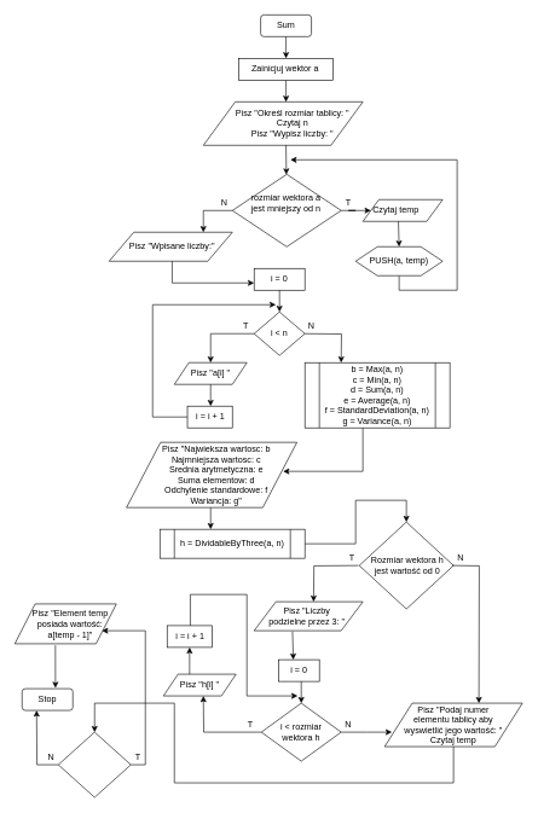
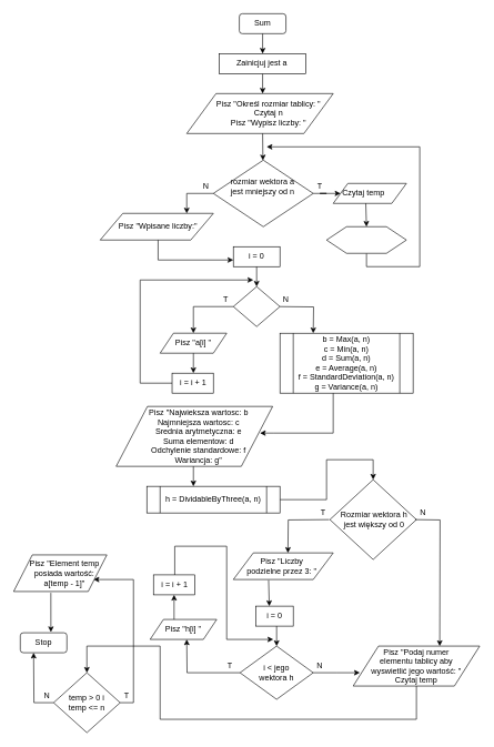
  <mxCell id="0" />
  <mxCell id="1" parent="0" />
  <mxCell id="2" value="" style="shape=parallelogram;perimeter=parallelogramPerimeter;whiteSpace=wrap;html=1;" parent="1" vertex="1"><mxGeometry x="280" y="140" width="220" height="60" as="geometry" /></mxCell>
  <mxCell id="3" value="" style="rounded=1;whiteSpace=wrap;html=1;" parent="1" vertex="1"><mxGeometry x="359" y="20" width="70" height="30" as="geometry" /></mxCell>
  <mxCell id="4" value="Sum" style="text;html=1;strokeColor=none;fillColor=none;align=center;verticalAlign=middle;whiteSpace=wrap;rounded=0;" parent="1" vertex="1"><mxGeometry x="374" y="25" width="40" height="20" as="geometry" /></mxCell>
  <mxCell id="5" value="" style="endArrow=classic;html=1;exitX=0.5;exitY=1;exitDx=0;exitDy=0;" parent="1" source="3" edge="1"><mxGeometry width="50" height="50" relative="1" as="geometry"><mxPoint x="360" y="350" as="sourcePoint" /><mxPoint x="394" y="80" as="targetPoint" /></mxGeometry></mxCell>
  <mxCell id="6" value="Pisz &quot;Określ rozmiar tablicy: &quot;&lt;br&gt;Czytaj n&lt;br&gt;Pisz &quot;Wypisz liczby: &quot;" style="text;html=1;strokeColor=none;fillColor=none;align=center;verticalAlign=middle;whiteSpace=wrap;rounded=0;" parent="1" vertex="1"><mxGeometry x="323" y="150" width="160" height="40" as="geometry" /></mxCell>
  <mxCell id="7" value="" style="edgeStyle=orthogonalEdgeStyle;rounded=0;orthogonalLoop=1;jettySize=auto;html=1;entryX=0;entryY=0.5;entryDx=0;entryDy=0;" parent="1" source="9" target="16" edge="1"><mxGeometry relative="1" as="geometry"><mxPoint x="510" y="280" as="targetPoint" /></mxGeometry></mxCell>
  <mxCell id="8" value="" style="edgeStyle=orthogonalEdgeStyle;rounded=0;orthogonalLoop=1;jettySize=auto;html=1;" parent="1" source="9" edge="1"><mxGeometry relative="1" as="geometry"><mxPoint x="280" y="320" as="targetPoint" /><Array as="points"><mxPoint x="280" y="290" /><mxPoint x="280" y="320" /></Array></mxGeometry></mxCell>
  <mxCell id="9" value="" style="rhombus;whiteSpace=wrap;html=1;" parent="1" vertex="1"><mxGeometry x="320" y="240" width="150" height="100" as="geometry" /></mxCell>
  <mxCell id="10" value="" style="endArrow=classic;html=1;exitX=0.5;exitY=1;exitDx=0;exitDy=0;" parent="1" source="12" edge="1"><mxGeometry width="50" height="50" relative="1" as="geometry"><mxPoint x="258.03" y="343" as="sourcePoint" /><mxPoint x="394" y="140" as="targetPoint" /></mxGeometry></mxCell>
  <mxCell id="11" value="rozmiar wektora a&lt;br&gt;jest mniejszy od n" style="text;html=1;strokeColor=none;fillColor=none;align=center;verticalAlign=middle;whiteSpace=wrap;rounded=0;" parent="1" vertex="1"><mxGeometry x="339" y="265" width="110" height="30" as="geometry" /></mxCell>
  <mxCell id="12" value="" style="rounded=0;whiteSpace=wrap;html=1;" parent="1" vertex="1"><mxGeometry x="329" y="80" width="130" height="30" as="geometry" /></mxCell>
- <mxCell id="13" value="Zainicjuj wektor a" style="text;html=1;strokeColor=none;fillColor=none;align=center;verticalAlign=middle;whiteSpace=wrap;rounded=0;" parent="1" vertex="1"><mxGeometry x="343" y="85" width="100" height="20" as="geometry" /></mxCell>
+ <mxCell id="13" value="Zainicjuj jest a" style="text;html=1;strokeColor=none;fillColor=none;align=center;verticalAlign=middle;whiteSpace=wrap;rounded=0;" parent="1" vertex="1"><mxGeometry x="343" y="85" width="100" height="20" as="geometry" /></mxCell>
  <mxCell id="14" value="" style="endArrow=classic;html=1;" parent="1" target="9" edge="1"><mxGeometry width="50" height="50" relative="1" as="geometry"><mxPoint x="394" y="200" as="sourcePoint" /><mxPoint x="410" y="300" as="targetPoint" /></mxGeometry></mxCell>
  <mxCell id="15" value="T" style="text;html=1;strokeColor=none;fillColor=none;align=center;verticalAlign=middle;whiteSpace=wrap;rounded=0;" parent="1" vertex="1"><mxGeometry x="460" y="270" width="40" height="20" as="geometry" /></mxCell>
  <mxCell id="16" value="" style="shape=parallelogram;perimeter=parallelogramPerimeter;whiteSpace=wrap;html=1;" parent="1" vertex="1"><mxGeometry x="500" y="275" width="110" height="30" as="geometry" /></mxCell>
  <mxCell id="17" value="Czytaj temp" style="text;html=1;strokeColor=none;fillColor=none;align=center;verticalAlign=middle;whiteSpace=wrap;rounded=0;" parent="1" vertex="1"><mxGeometry x="509.5" y="280" width="71" height="20" as="geometry" /></mxCell>
  <mxCell id="18" value="" style="edgeStyle=orthogonalEdgeStyle;rounded=0;orthogonalLoop=1;jettySize=auto;html=1;" parent="1" source="19" edge="1"><mxGeometry relative="1" as="geometry"><mxPoint x="400" y="220" as="targetPoint" /><Array as="points"><mxPoint x="550" y="400" /><mxPoint x="630" y="400" /><mxPoint x="630" y="220" /></Array></mxGeometry></mxCell>
  <mxCell id="19" value="" style="shape=hexagon;perimeter=hexagonPerimeter2;whiteSpace=wrap;html=1;" parent="1" vertex="1"><mxGeometry x="490" y="340" width="120" height="40" as="geometry" /></mxCell>
- <mxCell id="20" value="PUSH(a, temp)" style="text;html=1;strokeColor=none;fillColor=none;align=center;verticalAlign=middle;whiteSpace=wrap;rounded=0;" parent="1" vertex="1"><mxGeometry x="505" y="350" width="90" height="20" as="geometry" /></mxCell>
  <mxCell id="21" value="" style="endArrow=classic;html=1;exitX=0.445;exitY=1;exitDx=0;exitDy=0;exitPerimeter=0;entryX=0.5;entryY=0;entryDx=0;entryDy=0;" parent="1" source="16" target="19" edge="1"><mxGeometry width="50" height="50" relative="1" as="geometry"><mxPoint x="360" y="360" as="sourcePoint" /><mxPoint x="580" y="480" as="targetPoint" /></mxGeometry></mxCell>
  <mxCell id="22" value="N" style="text;html=1;strokeColor=none;fillColor=none;align=center;verticalAlign=middle;whiteSpace=wrap;rounded=0;" parent="1" vertex="1"><mxGeometry x="289" y="270" width="40" height="20" as="geometry" /></mxCell>
  <mxCell id="23" value="" style="shape=parallelogram;perimeter=parallelogramPerimeter;whiteSpace=wrap;html=1;" parent="1" vertex="1"><mxGeometry x="150" y="320" width="170" height="40" as="geometry" /></mxCell>
  <mxCell id="24" value="" style="edgeStyle=orthogonalEdgeStyle;rounded=0;orthogonalLoop=1;jettySize=auto;html=1;" parent="1" edge="1"><mxGeometry relative="1" as="geometry"><mxPoint x="350" y="390" as="targetPoint" /><mxPoint x="237" y="360" as="sourcePoint" /><Array as="points"><mxPoint x="237" y="390" /></Array></mxGeometry></mxCell>
  <mxCell id="25" value="Pisz &quot;Wpisane liczby:&quot;" style="text;html=1;strokeColor=none;fillColor=none;align=center;verticalAlign=middle;whiteSpace=wrap;rounded=0;" parent="1" vertex="1"><mxGeometry x="172" y="330" width="130" height="20" as="geometry" /></mxCell>
  <mxCell id="26" value="" style="rounded=0;whiteSpace=wrap;html=1;" parent="1" vertex="1"><mxGeometry x="350" y="370" width="70" height="30" as="geometry" /></mxCell>
  <mxCell id="27" value="" style="edgeStyle=orthogonalEdgeStyle;rounded=0;orthogonalLoop=1;jettySize=auto;html=1;" parent="1" edge="1"><mxGeometry relative="1" as="geometry"><mxPoint x="385" y="430" as="targetPoint" /><mxPoint x="385" y="400" as="sourcePoint" /></mxGeometry></mxCell>
  <mxCell id="28" value="i = 0" style="text;html=1;strokeColor=none;fillColor=none;align=center;verticalAlign=middle;whiteSpace=wrap;rounded=0;" parent="1" vertex="1"><mxGeometry x="365" y="375" width="40" height="20" as="geometry" /></mxCell>
  <mxCell id="29" value="" style="edgeStyle=orthogonalEdgeStyle;rounded=0;orthogonalLoop=1;jettySize=auto;html=1;" parent="1" source="30" edge="1"><mxGeometry relative="1" as="geometry"><mxPoint x="290" y="500" as="targetPoint" /><Array as="points"><mxPoint x="290" y="460" /><mxPoint x="290" y="500" /></Array></mxGeometry></mxCell>
  <mxCell id="30" value="" style="rhombus;whiteSpace=wrap;html=1;" parent="1" vertex="1"><mxGeometry x="350" y="430" width="70" height="60" as="geometry" /></mxCell>
  <mxCell id="31" value="" style="edgeStyle=orthogonalEdgeStyle;rounded=0;orthogonalLoop=1;jettySize=auto;html=1;" edge="1" parent="1"><mxGeometry relative="1" as="geometry"><mxPoint x="470" y="500" as="targetPoint" /><mxPoint x="420" y="460" as="sourcePoint" /></mxGeometry></mxCell>
- <mxCell id="32" value="i &amp;lt; n" style="text;html=1;strokeColor=none;fillColor=none;align=center;verticalAlign=middle;whiteSpace=wrap;rounded=0;" parent="1" vertex="1"><mxGeometry x="365" y="450" width="40" height="20" as="geometry" /></mxCell>
  <mxCell id="33" value="T" style="text;html=1;strokeColor=none;fillColor=none;align=center;verticalAlign=middle;whiteSpace=wrap;rounded=0;" parent="1" vertex="1"><mxGeometry x="319" y="440" width="40" height="20" as="geometry" /></mxCell>
  <mxCell id="34" value="" style="shape=parallelogram;perimeter=parallelogramPerimeter;whiteSpace=wrap;html=1;" parent="1" vertex="1"><mxGeometry x="240" y="500" width="100" height="30" as="geometry" /></mxCell>
  <mxCell id="35" value="Pisz &quot;a[i] &quot;" style="text;html=1;strokeColor=none;fillColor=none;align=center;verticalAlign=middle;whiteSpace=wrap;rounded=0;" parent="1" vertex="1"><mxGeometry x="255" y="505" width="70" height="20" as="geometry" /></mxCell>
  <mxCell id="36" value="" style="endArrow=classic;html=1;exitX=0.5;exitY=1;exitDx=0;exitDy=0;" parent="1" source="34" edge="1"><mxGeometry width="50" height="50" relative="1" as="geometry"><mxPoint x="360" y="450" as="sourcePoint" /><mxPoint x="290" y="560" as="targetPoint" /></mxGeometry></mxCell>
  <mxCell id="37" value="" style="edgeStyle=orthogonalEdgeStyle;rounded=0;orthogonalLoop=1;jettySize=auto;html=1;" edge="1" parent="1" source="38"><mxGeometry relative="1" as="geometry"><mxPoint x="380" y="420" as="targetPoint" /><Array as="points"><mxPoint x="210" y="575" /><mxPoint x="210" y="420" /></Array></mxGeometry></mxCell>
  <mxCell id="38" value="" style="rounded=0;whiteSpace=wrap;html=1;" parent="1" vertex="1"><mxGeometry x="258" y="560" width="62" height="30" as="geometry" /></mxCell>
  <mxCell id="39" value="i = i + 1" style="text;html=1;strokeColor=none;fillColor=none;align=center;verticalAlign=middle;whiteSpace=wrap;rounded=0;" parent="1" vertex="1"><mxGeometry x="265" y="565" width="50" height="20" as="geometry" /></mxCell>
  <mxCell id="40" value="N" style="text;html=1;strokeColor=none;fillColor=none;align=center;verticalAlign=middle;whiteSpace=wrap;rounded=0;" vertex="1" parent="1"><mxGeometry x="409" y="440" width="40" height="20" as="geometry" /></mxCell>
  <mxCell id="41" value="" style="shape=process;whiteSpace=wrap;html=1;backgroundOutline=1;" vertex="1" parent="1"><mxGeometry x="420" y="500" width="200" height="90" as="geometry" /></mxCell>
  <mxCell id="42" value="" style="edgeStyle=orthogonalEdgeStyle;rounded=0;orthogonalLoop=1;jettySize=auto;html=1;" edge="1" parent="1" source="43"><mxGeometry relative="1" as="geometry"><mxPoint x="390" y="650" as="targetPoint" /><Array as="points"><mxPoint x="500" y="650" /><mxPoint x="410" y="650" /></Array></mxGeometry></mxCell>
  <mxCell id="43" value="b = Max(a, n)&lt;br&gt;c = Min(a, n)&lt;br&gt;d = Sum(a, n)&lt;br&gt;e = Average(a, n)&lt;br&gt;f = StandardDeviation(a, n) g = Variance(a, n)" style="text;html=1;strokeColor=none;fillColor=none;align=center;verticalAlign=middle;whiteSpace=wrap;rounded=0;" vertex="1" parent="1"><mxGeometry x="445" y="500" width="150" height="90" as="geometry" /></mxCell>
  <mxCell id="44" value="" style="shape=parallelogram;perimeter=parallelogramPerimeter;whiteSpace=wrap;html=1;" vertex="1" parent="1"><mxGeometry x="174" y="610" width="235" height="90" as="geometry" /></mxCell>
  <mxCell id="45" value="Pisz &quot;Najwieksza wartosc: b&lt;br&gt;Najmniejsza wartosc: c&lt;br&gt;Srednia arytmetyczna: e&lt;br&gt;Suma elementow: d&lt;br&gt;Odchylenie standardowe: f&lt;br&gt;Wariancja: g&quot;" style="text;html=1;strokeColor=none;fillColor=none;align=center;verticalAlign=middle;whiteSpace=wrap;rounded=0;" vertex="1" parent="1"><mxGeometry x="218" y="610" width="160" height="90" as="geometry" /></mxCell>
  <mxCell id="46" value="" style="edgeStyle=orthogonalEdgeStyle;rounded=0;orthogonalLoop=1;jettySize=auto;html=1;" edge="1" parent="1" source="47"><mxGeometry relative="1" as="geometry"><mxPoint x="560" y="720" as="targetPoint" /><Array as="points"><mxPoint x="490" y="750" /><mxPoint x="490" y="690" /><mxPoint x="560" y="690" /></Array></mxGeometry></mxCell>
  <mxCell id="47" value="" style="shape=process;whiteSpace=wrap;html=1;backgroundOutline=1;" vertex="1" parent="1"><mxGeometry x="220" y="730" width="200" height="40" as="geometry" /></mxCell>
  <mxCell id="48" value="h =&amp;nbsp;DividableByThree(a, n)" style="text;html=1;strokeColor=none;fillColor=none;align=center;verticalAlign=middle;whiteSpace=wrap;rounded=0;" vertex="1" parent="1"><mxGeometry x="245" y="740" width="150" height="20" as="geometry" /></mxCell>
  <mxCell id="49" value="" style="endArrow=classic;html=1;exitX=0.45;exitY=1;exitDx=0;exitDy=0;exitPerimeter=0;" edge="1" parent="1" source="45"><mxGeometry width="50" height="50" relative="1" as="geometry"><mxPoint x="360" y="600" as="sourcePoint" /><mxPoint x="290" y="730" as="targetPoint" /></mxGeometry></mxCell>
  <mxCell id="50" value="" style="rhombus;whiteSpace=wrap;html=1;" vertex="1" parent="1"><mxGeometry x="495" y="720" width="130" height="120" as="geometry" /></mxCell>
  <mxCell id="51" value="" style="edgeStyle=orthogonalEdgeStyle;rounded=0;orthogonalLoop=1;jettySize=auto;html=1;" edge="1" parent="1"><mxGeometry relative="1" as="geometry"><mxPoint x="432" y="830" as="targetPoint" /><mxPoint x="494" y="780" as="sourcePoint" /></mxGeometry></mxCell>
  <mxCell id="52" value="" style="edgeStyle=orthogonalEdgeStyle;rounded=0;orthogonalLoop=1;jettySize=auto;html=1;" edge="1" parent="1"><mxGeometry relative="1" as="geometry"><mxPoint x="660" y="970" as="targetPoint" /><mxPoint x="623" y="780" as="sourcePoint" /></mxGeometry></mxCell>
- <mxCell id="53" value="Rozmiar wektora h jest wartość od 0" style="text;html=1;strokeColor=none;fillColor=none;align=center;verticalAlign=middle;whiteSpace=wrap;rounded=0;" vertex="1" parent="1"><mxGeometry x="508" y="765" width="107" height="30" as="geometry" /></mxCell>
+ <mxCell id="53" value="Rozmiar wektora h jest większy od 0" style="text;html=1;strokeColor=none;fillColor=none;align=center;verticalAlign=middle;whiteSpace=wrap;rounded=0;" vertex="1" parent="1"><mxGeometry x="508" y="765" width="107" height="30" as="geometry" /></mxCell>
  <mxCell id="54" value="T" style="text;html=1;strokeColor=none;fillColor=none;align=center;verticalAlign=middle;whiteSpace=wrap;rounded=0;" vertex="1" parent="1"><mxGeometry x="465" y="760" width="40" height="20" as="geometry" /></mxCell>
  <mxCell id="55" value="" style="shape=parallelogram;perimeter=parallelogramPerimeter;whiteSpace=wrap;html=1;" vertex="1" parent="1"><mxGeometry x="350" y="830" width="150" height="40" as="geometry" /></mxCell>
  <mxCell id="56" value="Pisz &quot;Liczby podzielne przez 3: &quot;" style="text;html=1;strokeColor=none;fillColor=none;align=center;verticalAlign=middle;whiteSpace=wrap;rounded=0;" vertex="1" parent="1"><mxGeometry x="363" y="835" width="120" height="30" as="geometry" /></mxCell>
  <mxCell id="57" value="N" style="text;html=1;strokeColor=none;fillColor=none;align=center;verticalAlign=middle;whiteSpace=wrap;rounded=0;" vertex="1" parent="1"><mxGeometry x="615" y="760" width="40" height="20" as="geometry" /></mxCell>
  <mxCell id="58" value="" style="rounded=0;whiteSpace=wrap;html=1;" vertex="1" parent="1"><mxGeometry x="384" y="910" width="56" height="30" as="geometry" /></mxCell>
  <mxCell id="59" value="" style="endArrow=classic;html=1;exitX=0.333;exitY=1.1;exitDx=0;exitDy=0;exitPerimeter=0;" edge="1" parent="1"><mxGeometry width="50" height="50" relative="1" as="geometry"><mxPoint x="402.96" y="871" as="sourcePoint" /><mxPoint x="404" y="910" as="targetPoint" /></mxGeometry></mxCell>
  <mxCell id="60" value="i = 0" style="text;html=1;strokeColor=none;fillColor=none;align=center;verticalAlign=middle;whiteSpace=wrap;rounded=0;" vertex="1" parent="1"><mxGeometry x="392" y="915" width="40" height="20" as="geometry" /></mxCell>
  <mxCell id="61" value="" style="edgeStyle=orthogonalEdgeStyle;rounded=0;orthogonalLoop=1;jettySize=auto;html=1;" edge="1" parent="1" source="63"><mxGeometry relative="1" as="geometry"><mxPoint x="280" y="960" as="targetPoint" /></mxGeometry></mxCell>
  <mxCell id="62" value="" style="edgeStyle=orthogonalEdgeStyle;rounded=0;orthogonalLoop=1;jettySize=auto;html=1;" edge="1" parent="1" source="63"><mxGeometry relative="1" as="geometry"><mxPoint x="540" y="1010" as="targetPoint" /></mxGeometry></mxCell>
  <mxCell id="63" value="" style="rhombus;whiteSpace=wrap;html=1;" vertex="1" parent="1"><mxGeometry x="360" y="970" width="110" height="80" as="geometry" /></mxCell>
  <mxCell id="64" value="" style="endArrow=classic;html=1;entryX=0.5;entryY=0;entryDx=0;entryDy=0;" edge="1" parent="1" target="63"><mxGeometry width="50" height="50" relative="1" as="geometry"><mxPoint x="415" y="940" as="sourcePoint" /><mxPoint x="410" y="850" as="targetPoint" /></mxGeometry></mxCell>
- <mxCell id="65" value="i &amp;lt; rozmiar wektora h" style="text;html=1;strokeColor=none;fillColor=none;align=center;verticalAlign=middle;whiteSpace=wrap;rounded=0;" vertex="1" parent="1"><mxGeometry x="380" y="995" width="70" height="30" as="geometry" /></mxCell>
+ <mxCell id="65" value="i &amp;lt; jego wektora h" style="text;html=1;strokeColor=none;fillColor=none;align=center;verticalAlign=middle;whiteSpace=wrap;rounded=0;" vertex="1" parent="1"><mxGeometry x="380" y="995" width="70" height="30" as="geometry" /></mxCell>
  <mxCell id="66" value="" style="shape=parallelogram;perimeter=parallelogramPerimeter;whiteSpace=wrap;html=1;" vertex="1" parent="1"><mxGeometry x="225" y="930" width="100" height="30" as="geometry" /></mxCell>
  <mxCell id="67" value="Pisz &quot;h[i] &quot;" style="text;html=1;strokeColor=none;fillColor=none;align=center;verticalAlign=middle;whiteSpace=wrap;rounded=0;" vertex="1" parent="1"><mxGeometry x="240" y="935" width="70" height="20" as="geometry" /></mxCell>
  <mxCell id="68" value="" style="rounded=0;whiteSpace=wrap;html=1;" vertex="1" parent="1"><mxGeometry x="230" y="863" width="62" height="30" as="geometry" /></mxCell>
  <mxCell id="69" value="" style="edgeStyle=orthogonalEdgeStyle;rounded=0;orthogonalLoop=1;jettySize=auto;html=1;" edge="1" parent="1"><mxGeometry relative="1" as="geometry"><mxPoint x="410" y="960" as="targetPoint" /><mxPoint x="262" y="863" as="sourcePoint" /><Array as="points"><mxPoint x="262" y="820" /><mxPoint x="340" y="820" /></Array></mxGeometry></mxCell>
  <mxCell id="70" value="i = i + 1" style="text;html=1;strokeColor=none;fillColor=none;align=center;verticalAlign=middle;whiteSpace=wrap;rounded=0;" vertex="1" parent="1"><mxGeometry x="237" y="868" width="50" height="20" as="geometry" /></mxCell>
  <mxCell id="71" value="" style="endArrow=classic;html=1;entryX=0.5;entryY=1;entryDx=0;entryDy=0;exitX=0.36;exitY=-0.1;exitDx=0;exitDy=0;exitPerimeter=0;" edge="1" parent="1" target="68"><mxGeometry width="50" height="50" relative="1" as="geometry"><mxPoint x="261" y="930" as="sourcePoint" /><mxPoint x="395" y="883" as="targetPoint" /></mxGeometry></mxCell>
  <mxCell id="72" value="T" style="text;html=1;strokeColor=none;fillColor=none;align=center;verticalAlign=middle;whiteSpace=wrap;rounded=0;" vertex="1" parent="1"><mxGeometry x="325" y="990" width="40" height="20" as="geometry" /></mxCell>
  <mxCell id="73" value="N" style="text;html=1;strokeColor=none;fillColor=none;align=center;verticalAlign=middle;whiteSpace=wrap;rounded=0;" vertex="1" parent="1"><mxGeometry x="460" y="990" width="40" height="20" as="geometry" /></mxCell>
  <mxCell id="74" value="" style="shape=parallelogram;perimeter=parallelogramPerimeter;whiteSpace=wrap;html=1;" vertex="1" parent="1"><mxGeometry x="530" y="970" width="190" height="60" as="geometry" /></mxCell>
  <mxCell id="75" value="" style="edgeStyle=orthogonalEdgeStyle;rounded=0;orthogonalLoop=1;jettySize=auto;html=1;entryX=0.5;entryY=0;entryDx=0;entryDy=0;" edge="1" parent="1" target="79"><mxGeometry relative="1" as="geometry"><mxPoint x="130" y="960" as="targetPoint" /><mxPoint x="625" y="1030" as="sourcePoint" /><Array as="points"><mxPoint x="625" y="1080" /><mxPoint x="240" y="1080" /><mxPoint x="240" y="970" /><mxPoint x="130" y="970" /></Array></mxGeometry></mxCell>
  <mxCell id="76" value="Pisz &quot;Podaj numer elementu tablicy aby wyswietlić jego wartość: &quot;&lt;br&gt;Czytaj temp" style="text;html=1;strokeColor=none;fillColor=none;align=center;verticalAlign=middle;whiteSpace=wrap;rounded=0;" vertex="1" parent="1"><mxGeometry x="555" y="975" width="140" height="50" as="geometry" /></mxCell>
  <mxCell id="77" value="" style="edgeStyle=orthogonalEdgeStyle;rounded=0;orthogonalLoop=1;jettySize=auto;html=1;" edge="1" parent="1" source="79"><mxGeometry relative="1" as="geometry"><mxPoint x="140" y="870" as="targetPoint" /><Array as="points"><mxPoint x="200" y="1055" /><mxPoint x="200" y="870" /></Array></mxGeometry></mxCell>
  <mxCell id="78" value="" style="edgeStyle=orthogonalEdgeStyle;rounded=0;orthogonalLoop=1;jettySize=auto;html=1;" edge="1" parent="1" source="79"><mxGeometry relative="1" as="geometry"><mxPoint x="50" y="980" as="targetPoint" /></mxGeometry></mxCell>
  <mxCell id="79" value="" style="rhombus;whiteSpace=wrap;html=1;" vertex="1" parent="1"><mxGeometry x="80" y="1010" width="100" height="90" as="geometry" /></mxCell>
+ <mxCell id="80" value="temp &amp;gt; 0 i temp &amp;lt;= n" style="text;html=1;strokeColor=none;fillColor=none;align=center;verticalAlign=middle;whiteSpace=wrap;rounded=0;" vertex="1" parent="1"><mxGeometry x="100" y="1040" width="60" height="30" as="geometry" /></mxCell>
  <mxCell id="81" value="T" style="text;html=1;strokeColor=none;fillColor=none;align=center;verticalAlign=middle;whiteSpace=wrap;rounded=0;" vertex="1" parent="1"><mxGeometry x="170" y="1034" width="40" height="20" as="geometry" /></mxCell>
  <mxCell id="82" value="" style="shape=parallelogram;perimeter=parallelogramPerimeter;whiteSpace=wrap;html=1;" vertex="1" parent="1"><mxGeometry x="20" y="833" width="140" height="55" as="geometry" /></mxCell>
  <mxCell id="83" value="Pisz &quot;Element temp posiada wartość: a[temp - 1]&quot;" style="text;html=1;strokeColor=none;fillColor=none;align=center;verticalAlign=middle;whiteSpace=wrap;rounded=0;" vertex="1" parent="1"><mxGeometry x="40" y="836" width="113" height="50" as="geometry" /></mxCell>
  <mxCell id="84" value="" style="rounded=1;whiteSpace=wrap;html=1;" vertex="1" parent="1"><mxGeometry x="30" y="950" width="70" height="30" as="geometry" /></mxCell>
  <mxCell id="85" value="Stop" style="text;html=1;strokeColor=none;fillColor=none;align=center;verticalAlign=middle;whiteSpace=wrap;rounded=0;" vertex="1" parent="1"><mxGeometry x="45" y="955" width="40" height="20" as="geometry" /></mxCell>
  <mxCell id="86" value="" style="endArrow=classic;html=1;entryX=0.657;entryY=-0.033;entryDx=0;entryDy=0;entryPerimeter=0;exitX=0.318;exitY=1.08;exitDx=0;exitDy=0;exitPerimeter=0;" edge="1" parent="1" source="83" target="84"><mxGeometry width="50" height="50" relative="1" as="geometry"><mxPoint x="370" y="900" as="sourcePoint" /><mxPoint x="420" y="850" as="targetPoint" /></mxGeometry></mxCell>
  <mxCell id="87" value="N" style="text;html=1;strokeColor=none;fillColor=none;align=center;verticalAlign=middle;whiteSpace=wrap;rounded=0;" vertex="1" parent="1"><mxGeometry x="50" y="1034" width="40" height="20" as="geometry" /></mxCell>
